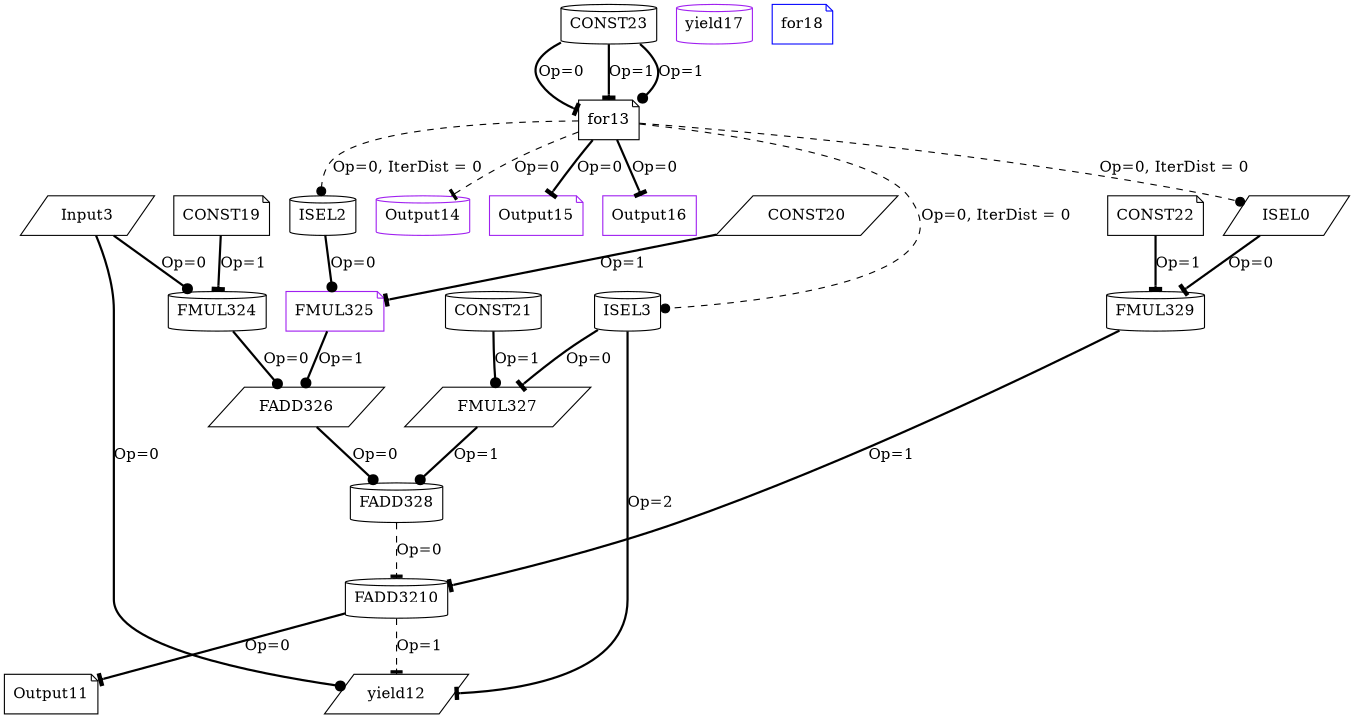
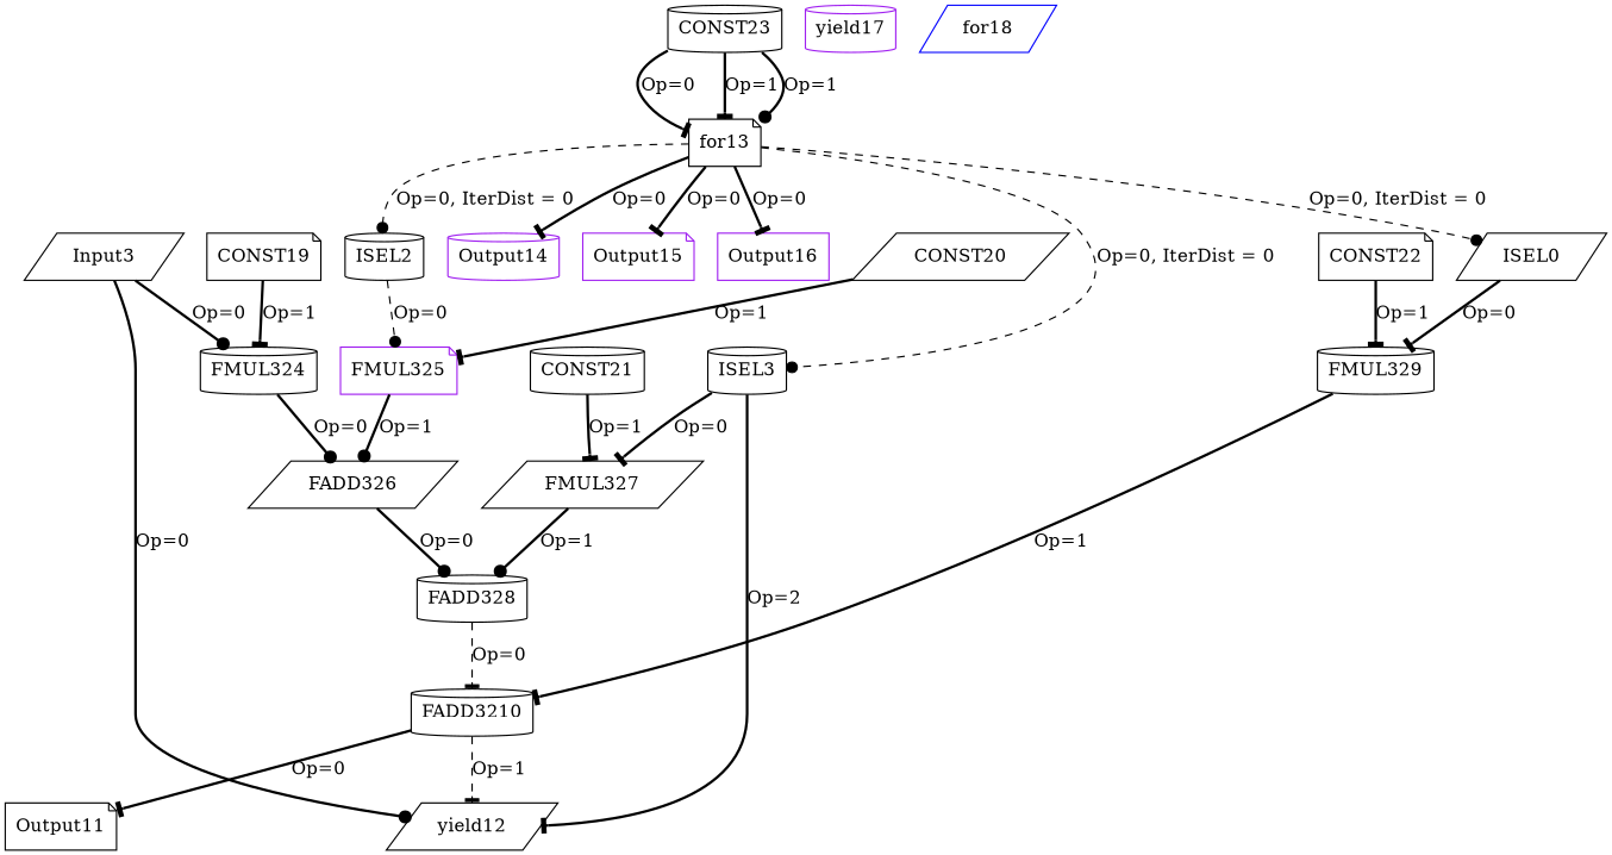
  digraph {
    node [color=black opcode=CONST shape=cylinder]
    edge [arrowhead=tee color=black operand=0 style=bold]
    ISEL0 [opcode=ISEL shape=parallelogram]
    FMUL329 [opcode=FMUL32]
    FADD3210 [opcode=FADD32]
    n4 [label=ISEL3 opcode=ISEL]
    FMUL327 [opcode=FMUL32 shape=parallelogram]
    yield12 [opcode=yield shape=parallelogram]
    FADD328 [opcode=FADD32]
    ISEL2 [opcode=ISEL]
    FMUL325 [color=purple opcode=FMUL32 shape=note]
    FADD326 [opcode=FADD32 shape=parallelogram]
    Input3 [offset="0,0" opcode=Input pattern="4,64,4,32" ref_name=kernel_deriche_0_0 shape=parallelogram]
    FMUL324 [opcode=FMUL32]
    Output11 [offset="0,0" opcode=Output pattern="4,64,4,32" ref_name=kernel_deriche_0_1 shape=note]
    for13 [opcode=for shape=note]
    Output14 [color=purple offset="0,0" opcode=Output pattern="0,64,0,32" ref_name=kernel_deriche_0_3]
    Output15 [color=purple offset="0,0" opcode=Output pattern="0,64,0,32" ref_name=kernel_deriche_0_4 shape=note]
    Output16 [color=purple offset="0,0" opcode=Output pattern="0,64,0,32" ref_name=kernel_deriche_0_2 shape=box]
    yield17 [color=purple opcode=yield]
-   for18 [color=blue opcode=for shape=note]
+   for18 [color=blue opcode=for shape=parallelogram]
    CONST19 [shape=note value="0xBE4135C4"]
    CONST20 [shape=parallelogram value="0x3DE1B54C"]
    CONST21 [value="0x3F5744FD"]
    CONST22 [shape=note value="0xBF1B4598"]
    CONST23 [value="0x00000000"]
    ISEL0 -> FMUL329 [label="Op=0"]
    FMUL329 -> FADD3210 [label="Op=1" operand=1]
    FADD3210 -> yield12 [label="Op=1" operand=1 style=dashed]
    FADD3210 -> Output11 [label="Op=0"]
    n4 -> FMUL327 [label="Op=0"]
    n4 -> yield12 [label="Op=2" operand=2]
    FMUL327 -> FADD328 [arrowhead=dot label="Op=1" operand=1]
    FADD328 -> FADD3210 [label="Op=0" style=dashed]
-   ISEL2 -> FMUL325 [arrowhead=dot label="Op=0"]
+   ISEL2 -> FMUL325 [arrowhead=dot label="Op=0" style=dashed]
    FMUL325 -> FADD326 [arrowhead=dot label="Op=1" operand=1]
    FADD326 -> FADD328 [arrowhead=dot label="Op=0"]
    Input3 -> yield12 [arrowhead=dot label="Op=0"]
    Input3 -> FMUL324 [arrowhead=dot label="Op=0"]
    FMUL324 -> FADD326 [arrowhead=dot label="Op=0"]
    for13 -> ISEL0 [arrowhead=dot iterdist=0 label="Op=0, IterDist = 0" style=dashed]
    for13 -> n4 [arrowhead=dot iterdist=0 label="Op=0, IterDist = 0" style=dashed]
    for13 -> ISEL2 [arrowhead=dot iterdist=0 label="Op=0, IterDist = 0" style=dashed]
-   for13 -> Output14 [label="Op=0" style=dashed]
+   for13 -> Output14 [label="Op=0"]
    for13 -> Output15 [label="Op=0"]
    for13 -> Output16 [label="Op=0"]
    CONST19 -> FMUL324 [label="Op=1" operand=1]
    CONST20 -> FMUL325 [label="Op=1" operand=1]
-   CONST21 -> FMUL327 [arrowhead=dot label="Op=1" operand=1]
+   CONST21 -> FMUL327 [label="Op=1" operand=1]
    CONST22 -> FMUL329 [label="Op=1" operand=1]
    CONST23 -> for13 [label="Op=0"]
    CONST23 -> for13 [label="Op=1" operand=1]
    CONST23 -> for13 [arrowhead=dot label="Op=1" operand=1]
  }
